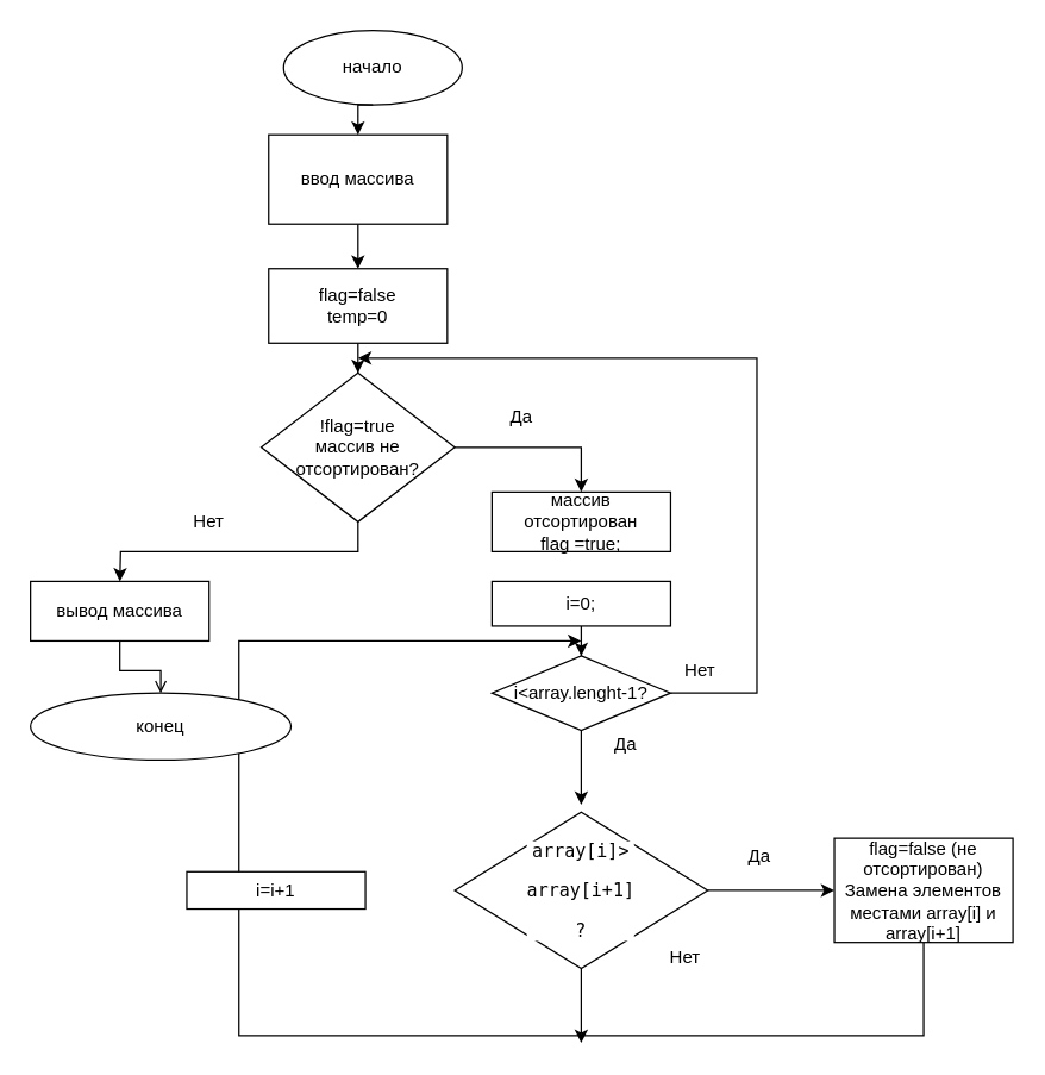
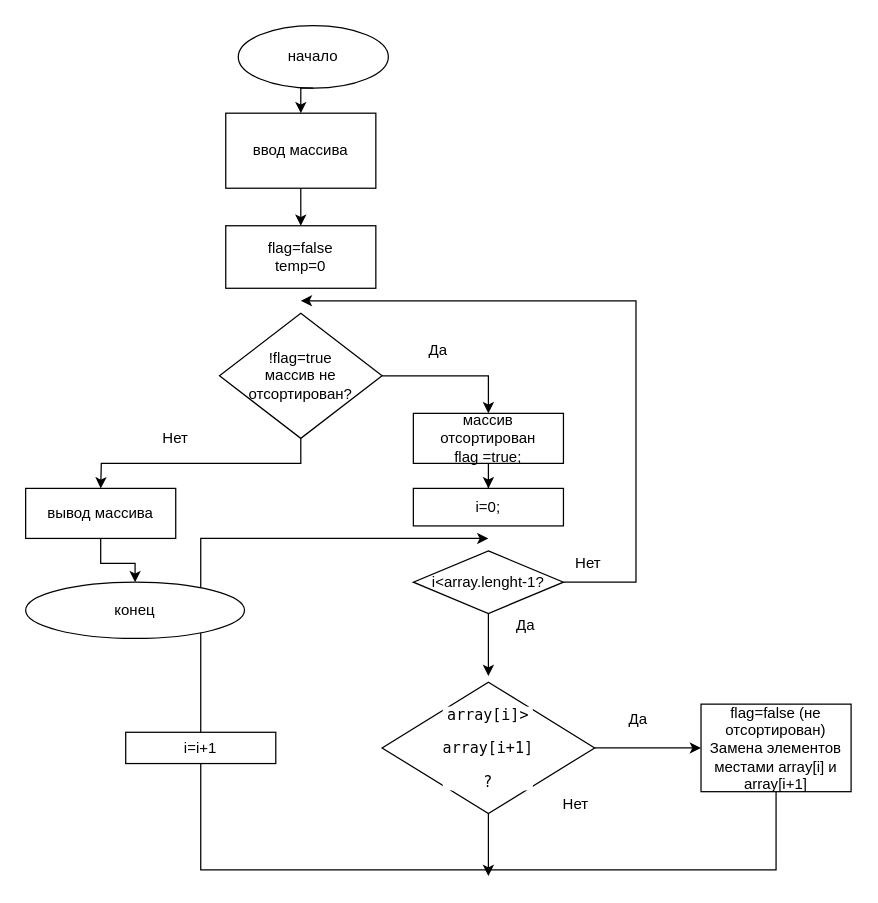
  <mxCell id="0" />
  <mxCell id="1" parent="0" />
  <mxCell id="2" value="начало" style="ellipse;whiteSpace=wrap;html=1;" vertex="1" parent="1"><mxGeometry x="190" y="20" width="120" height="50" as="geometry" /></mxCell>
  <mxCell id="3" style="edgeStyle=orthogonalEdgeStyle;rounded=0;orthogonalLoop=1;jettySize=auto;html=1;exitX=0.5;exitY=1;exitDx=0;exitDy=0;entryX=0.5;entryY=0;entryDx=0;entryDy=0;" edge="1" parent="1" target="5"><mxGeometry relative="1" as="geometry"><mxPoint x="240" y="150" as="sourcePoint" /></mxGeometry></mxCell>
- <mxCell id="4" style="edgeStyle=orthogonalEdgeStyle;rounded=0;orthogonalLoop=1;jettySize=auto;html=1;entryX=0.5;entryY=0;entryDx=0;entryDy=0;" edge="1" parent="1" source="5" target="8"><mxGeometry relative="1" as="geometry" /></mxCell>
  <mxCell id="5" value="flag=false&lt;br&gt;temp=0" style="rounded=0;whiteSpace=wrap;html=1;" vertex="1" parent="1"><mxGeometry x="180" y="180" width="120" height="50" as="geometry" /></mxCell>
  <mxCell id="6" style="edgeStyle=orthogonalEdgeStyle;rounded=0;orthogonalLoop=1;jettySize=auto;html=1;exitX=0.5;exitY=1;exitDx=0;exitDy=0;" edge="1" parent="1" source="8"><mxGeometry relative="1" as="geometry"><mxPoint x="80" y="390" as="targetPoint" /></mxGeometry></mxCell>
  <mxCell id="7" style="edgeStyle=orthogonalEdgeStyle;rounded=0;orthogonalLoop=1;jettySize=auto;html=1;" edge="1" parent="1" source="8"><mxGeometry relative="1" as="geometry"><mxPoint x="390" y="330" as="targetPoint" /><Array as="points"><mxPoint x="370" y="300" /><mxPoint x="370" y="300" /></Array></mxGeometry></mxCell>
  <mxCell id="8" value="!flag=true&lt;br&gt;массив не отсортирован?" style="rhombus;whiteSpace=wrap;html=1;" vertex="1" parent="1"><mxGeometry x="175" y="250" width="130" height="100" as="geometry" /></mxCell>
  <mxCell id="9" value="Да" style="text;html=1;strokeColor=none;fillColor=none;align=center;verticalAlign=middle;whiteSpace=wrap;rounded=0;" vertex="1" parent="1"><mxGeometry x="330" y="270" width="40" height="20" as="geometry" /></mxCell>
- <mxCell id="10" style="edgeStyle=orthogonalEdgeStyle;rounded=0;orthogonalLoop=1;jettySize=auto;html=1;entryX=0.5;entryY=0;entryDx=0;entryDy=0;" edge="1" parent="1" source="11" target="14"><mxGeometry relative="1" as="geometry" /></mxCell>
  <mxCell id="11" value="i=0;" style="rounded=0;whiteSpace=wrap;html=1;" vertex="1" parent="1"><mxGeometry x="330" y="390" width="120" height="30" as="geometry" /></mxCell>
  <mxCell id="12" style="edgeStyle=orthogonalEdgeStyle;rounded=0;orthogonalLoop=1;jettySize=auto;html=1;exitX=1;exitY=0.5;exitDx=0;exitDy=0;" edge="1" parent="1" source="14"><mxGeometry relative="1" as="geometry"><mxPoint x="240" y="240" as="targetPoint" /><Array as="points"><mxPoint x="508" y="465" /><mxPoint x="508" y="240" /></Array></mxGeometry></mxCell>
  <mxCell id="13" style="edgeStyle=orthogonalEdgeStyle;rounded=0;orthogonalLoop=1;jettySize=auto;html=1;" edge="1" parent="1" source="14"><mxGeometry relative="1" as="geometry"><mxPoint x="390" y="540" as="targetPoint" /></mxGeometry></mxCell>
  <mxCell id="14" value="i&amp;lt;array.lenght-1?" style="rhombus;whiteSpace=wrap;html=1;" vertex="1" parent="1"><mxGeometry x="330" y="440" width="120" height="50" as="geometry" /></mxCell>
+ <mxCell id="15" style="edgeStyle=orthogonalEdgeStyle;rounded=0;orthogonalLoop=1;jettySize=auto;html=1;entryX=0.5;entryY=0;entryDx=0;entryDy=0;" edge="1" parent="1" source="16" target="11"><mxGeometry relative="1" as="geometry" /></mxCell>
  <mxCell id="16" value="массив отсортирован&lt;br&gt;flag =true;" style="rounded=0;whiteSpace=wrap;html=1;" vertex="1" parent="1"><mxGeometry x="330" y="330" width="120" height="40" as="geometry" /></mxCell>
  <mxCell id="17" value="Нет" style="text;html=1;strokeColor=none;fillColor=none;align=center;verticalAlign=middle;whiteSpace=wrap;rounded=0;" vertex="1" parent="1"><mxGeometry x="450" y="440" width="40" height="20" as="geometry" /></mxCell>
  <mxCell id="18" value="Да" style="text;html=1;strokeColor=none;fillColor=none;align=center;verticalAlign=middle;whiteSpace=wrap;rounded=0;" vertex="1" parent="1"><mxGeometry x="400" y="490" width="40" height="20" as="geometry" /></mxCell>
  <mxCell id="19" style="edgeStyle=orthogonalEdgeStyle;rounded=0;orthogonalLoop=1;jettySize=auto;html=1;entryX=0;entryY=0.5;entryDx=0;entryDy=0;" edge="1" parent="1" source="21" target="24"><mxGeometry relative="1" as="geometry" /></mxCell>
  <mxCell id="20" style="edgeStyle=orthogonalEdgeStyle;rounded=0;orthogonalLoop=1;jettySize=auto;html=1;" edge="1" parent="1" source="21"><mxGeometry relative="1" as="geometry"><mxPoint x="390" y="700" as="targetPoint" /></mxGeometry></mxCell>
  <mxCell id="21" value="&lt;pre style=&quot;background-color: rgb(255 , 255 , 255) ; font-family: &amp;#34;jetbrains mono&amp;#34; , monospace&quot;&gt;array[i]&amp;gt;&lt;/pre&gt;&lt;pre style=&quot;background-color: rgb(255 , 255 , 255) ; font-family: &amp;#34;jetbrains mono&amp;#34; , monospace&quot;&gt;array[i+1]&lt;/pre&gt;&lt;pre style=&quot;background-color: rgb(255 , 255 , 255) ; font-family: &amp;#34;jetbrains mono&amp;#34; , monospace&quot;&gt;?&lt;/pre&gt;" style="rhombus;whiteSpace=wrap;html=1;" vertex="1" parent="1"><mxGeometry x="305" y="545" width="170" height="105" as="geometry" /></mxCell>
  <mxCell id="22" value="Да" style="text;html=1;strokeColor=none;fillColor=none;align=center;verticalAlign=middle;whiteSpace=wrap;rounded=0;" vertex="1" parent="1"><mxGeometry x="490" y="565" width="40" height="20" as="geometry" /></mxCell>
  <mxCell id="23" style="edgeStyle=orthogonalEdgeStyle;rounded=0;orthogonalLoop=1;jettySize=auto;html=1;" edge="1" parent="1" source="24"><mxGeometry relative="1" as="geometry"><mxPoint x="390" y="430" as="targetPoint" /><Array as="points"><mxPoint x="160" y="695" /><mxPoint x="160" y="430" /></Array></mxGeometry></mxCell>
  <mxCell id="24" value="flag=false (не отсортирован)&lt;br&gt;Замена элементов местами array[i] и array[i+1]" style="rounded=0;whiteSpace=wrap;html=1;" vertex="1" parent="1"><mxGeometry x="560" y="562.5" width="120" height="70" as="geometry" /></mxCell>
- <mxCell id="25" value="i=i+1" style="rounded=0;whiteSpace=wrap;html=1;" vertex="1" parent="1"><mxGeometry x="125" y="585" width="120" height="25" as="geometry" /></mxCell>
+ <mxCell id="25" value="i=i+1" style="rounded=0;whiteSpace=wrap;html=1;" vertex="1" parent="1"><mxGeometry x="100" y="585" width="120" height="25" as="geometry" /></mxCell>
  <mxCell id="26" value="Нет" style="text;html=1;strokeColor=none;fillColor=none;align=center;verticalAlign=middle;whiteSpace=wrap;rounded=0;" vertex="1" parent="1"><mxGeometry x="440" y="632.5" width="40" height="20" as="geometry" /></mxCell>
  <mxCell id="27" style="edgeStyle=orthogonalEdgeStyle;rounded=0;orthogonalLoop=1;jettySize=auto;html=1;exitX=0.5;exitY=1;exitDx=0;exitDy=0;entryX=0.5;entryY=0;entryDx=0;entryDy=0;" edge="1" parent="1" source="2"><mxGeometry relative="1" as="geometry"><mxPoint x="240" y="70" as="sourcePoint" /><mxPoint x="240" y="90" as="targetPoint" /></mxGeometry></mxCell>
  <mxCell id="28" value="ввод массива" style="rounded=0;whiteSpace=wrap;html=1;" vertex="1" parent="1"><mxGeometry x="180" y="90" width="120" height="60" as="geometry" /></mxCell>
  <mxCell id="29" value="Нет" style="text;html=1;strokeColor=none;fillColor=none;align=center;verticalAlign=middle;whiteSpace=wrap;rounded=0;" vertex="1" parent="1"><mxGeometry x="120" y="340" width="40" height="20" as="geometry" /></mxCell>
- <mxCell id="30" style="edgeStyle=orthogonalEdgeStyle;rounded=0;orthogonalLoop=1;jettySize=auto;html=1;endArrow=open;" edge="1" parent="1" source="31" target="32"><mxGeometry relative="1" as="geometry"><mxPoint x="80" y="470" as="targetPoint" /></mxGeometry></mxCell>
+ <mxCell id="30" style="edgeStyle=orthogonalEdgeStyle;rounded=0;orthogonalLoop=1;jettySize=auto;html=1;" edge="1" parent="1" source="31" target="32"><mxGeometry relative="1" as="geometry"><mxPoint x="80" y="470" as="targetPoint" /></mxGeometry></mxCell>
  <mxCell id="31" value="вывод массива" style="rounded=0;whiteSpace=wrap;html=1;" vertex="1" parent="1"><mxGeometry x="20" y="390" width="120" height="40" as="geometry" /></mxCell>
  <mxCell id="32" value="конец" style="ellipse;whiteSpace=wrap;html=1;" vertex="1" parent="1"><mxGeometry x="20" y="465" width="175" height="45" as="geometry" /></mxCell>
